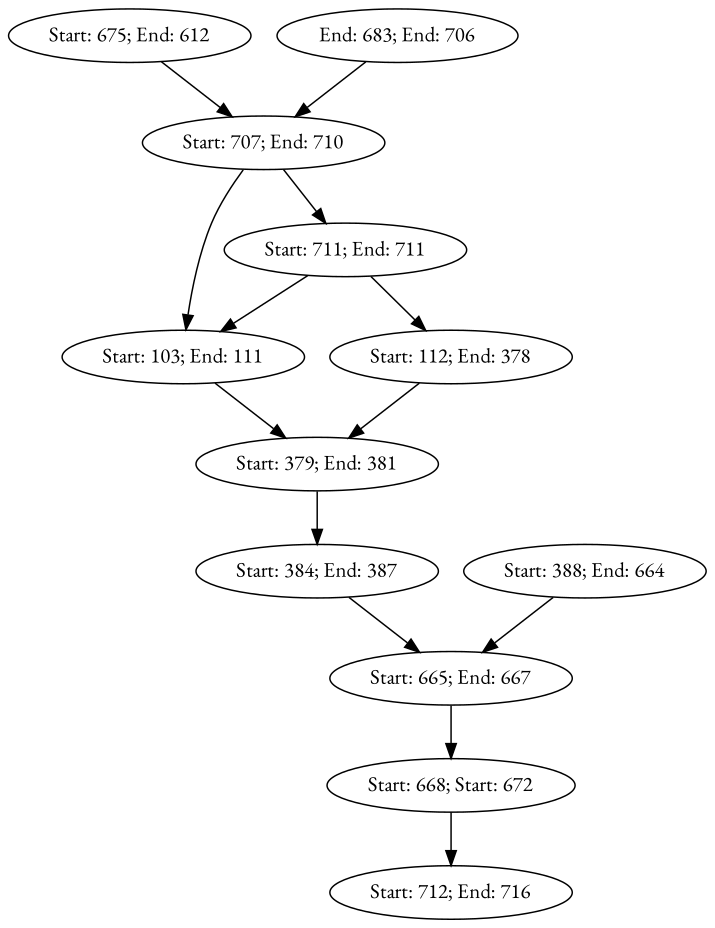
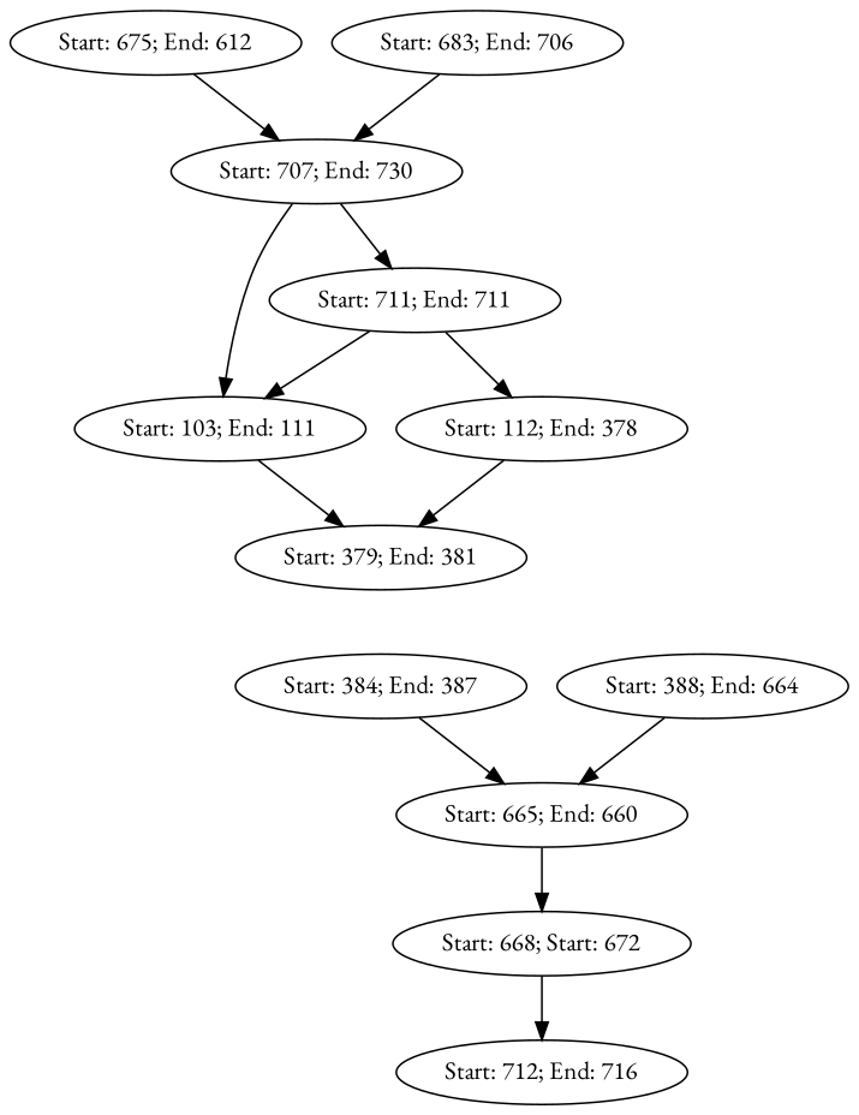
  strict digraph {
    fontname="EB Garamond"
    node [fontname="EB Garamond"]
    edge [fontname="EB Garamond"]
    n1 [block="Basic Block starting at line 675 with 8 instructions" label="Start: 675; End: 612"]
-   n2 [block="Basic Block starting at line 707 with 4 instructions" label="Start: 707; End: 710"]
+   n2 [block="Basic Block starting at line 707 with 4 instructions" label="Start: 707; End: 730"]
    n3 [block="Basic Block starting at line 711 with 1 instructions" label="Start: 711; End: 711"]
    n4 [block="Basic Block starting at line 103 with 9 instructions" label="Start: 103; End: 111"]
-   n5 [block="Basic Block starting at line 683 with 24 instructions" label="End: 683; End: 706"]
+   n5 [block="Basic Block starting at line 683 with 24 instructions" label="Start: 683; End: 706"]
    n6 [block="Basic Block starting at line 112 with 267 instructions" label="Start: 112; End: 378"]
    n7 [block="Basic Block starting at line 379 with 3 instructions" label="Start: 379; End: 381"]
    n8 [block="Basic Block starting at line 382 with 6 instructions" label="Start: 384; End: 387"]
    n9 [block="Basic Block starting at line 712 with 5 instructions" label="Start: 712; End: 716"]
-   n10 [block="Basic Block starting at line 665 with 3 instructions" label="Start: 665; End: 667"]
+   n10 [block="Basic Block starting at line 665 with 3 instructions" label="Start: 665; End: 660"]
    n11 [block="Basic Block starting at line 668 with 5 instructions" label="Start: 668; Start: 672"]
    n12 [block="Basic Block starting at line 388 with 277 instructions" label="Start: 388; End: 664"]
    n1 -> n2
    n2 -> n3
    n2 -> n4
    n3 -> n4
    n3 -> n6
    n4 -> n7
    n5 -> n2
    n6 -> n7
-   n7 -> n8
    n8 -> n10
    n10 -> n11
    n11 -> n9
    n12 -> n10
  }
